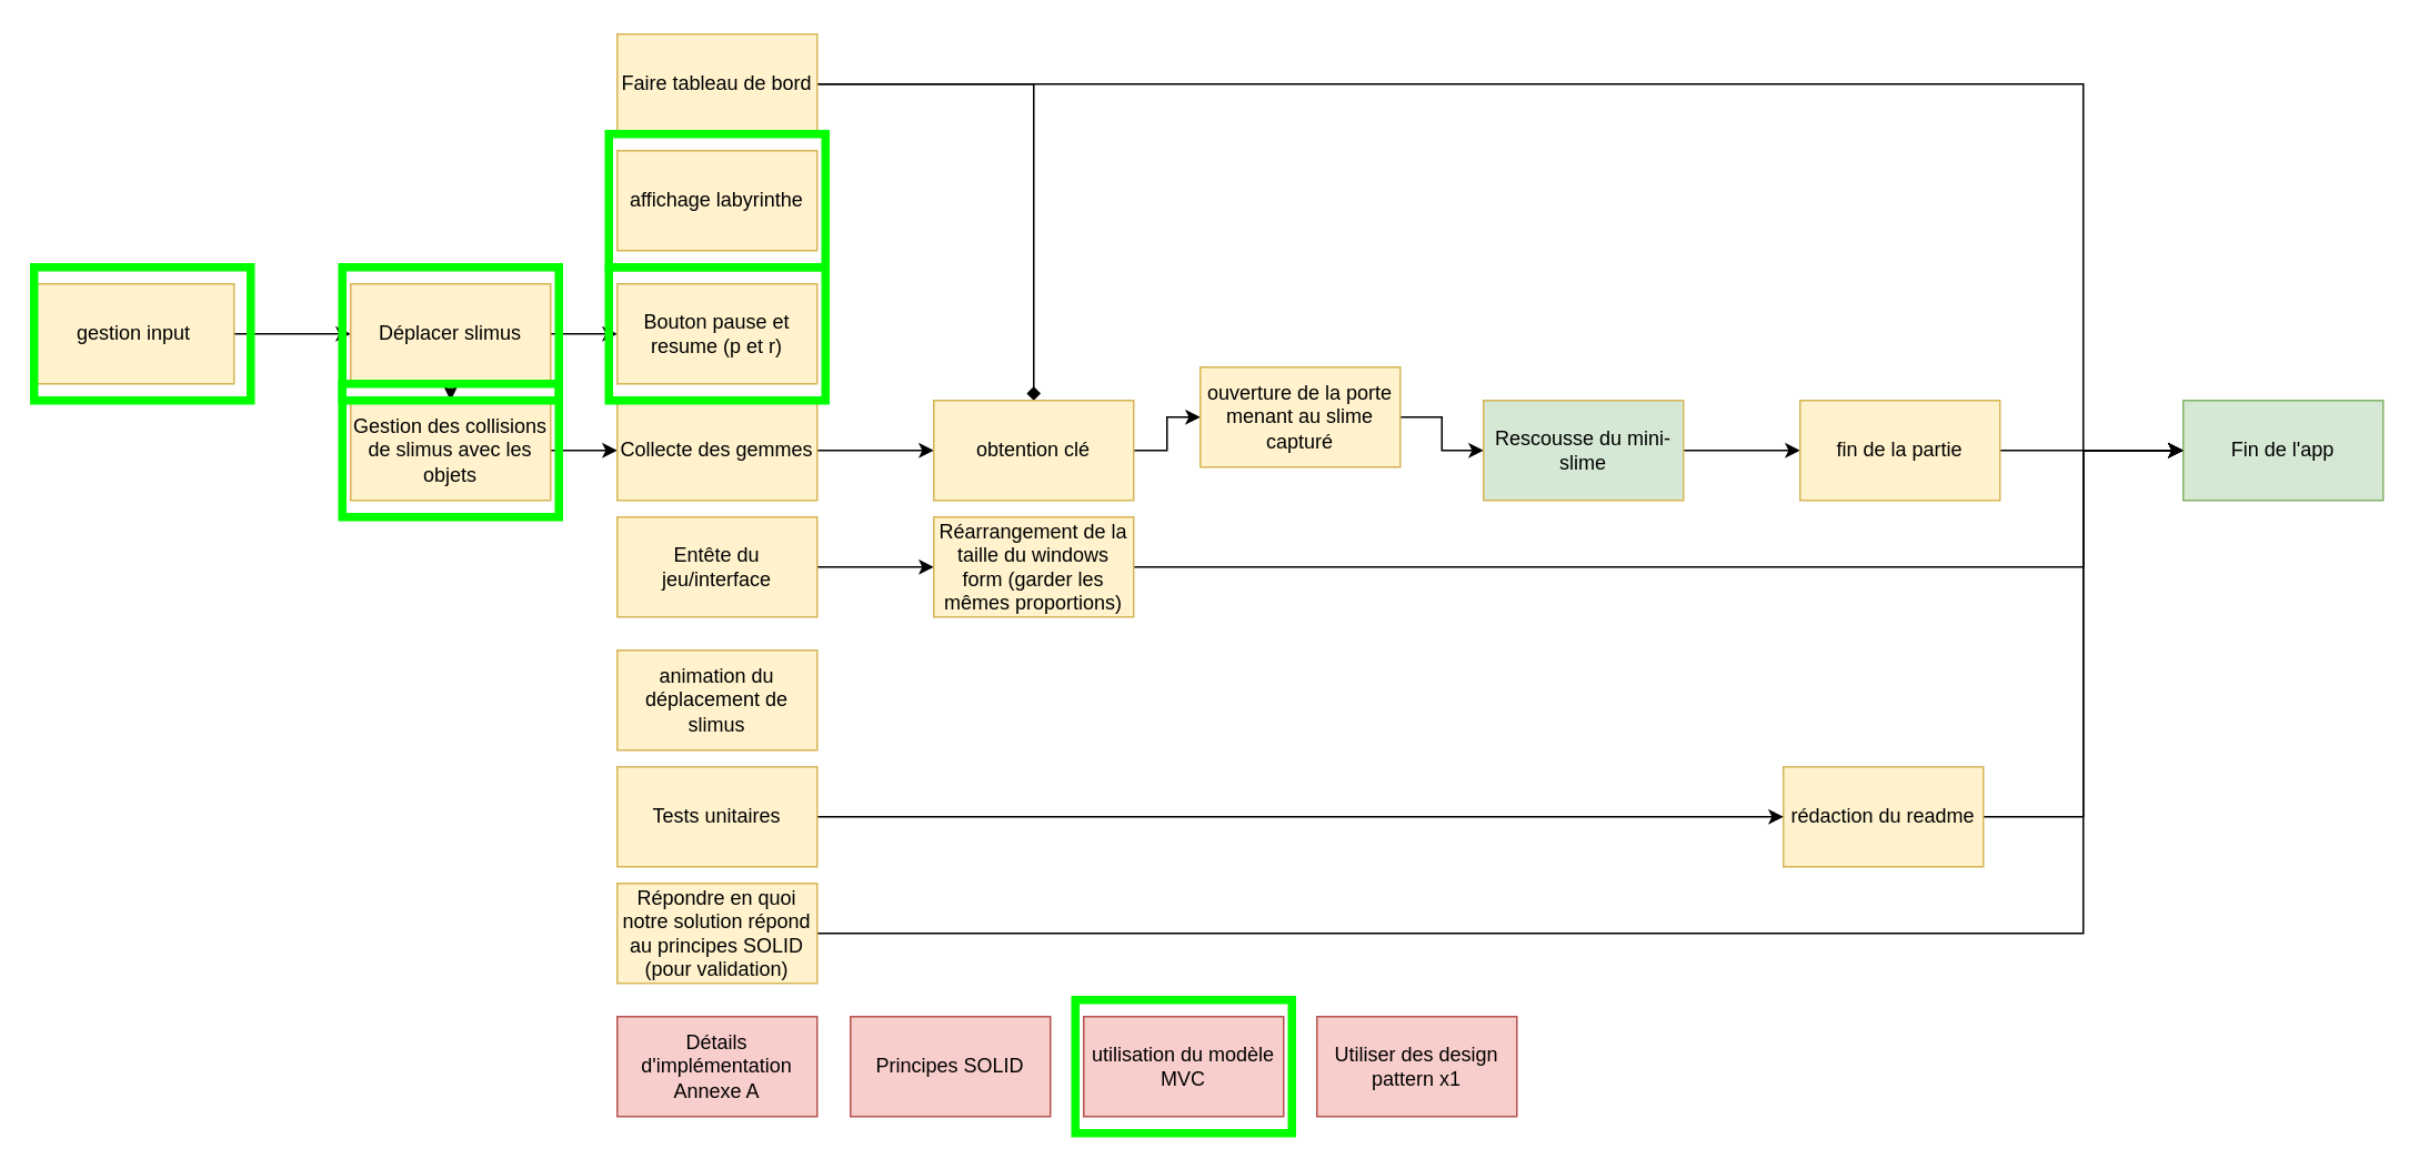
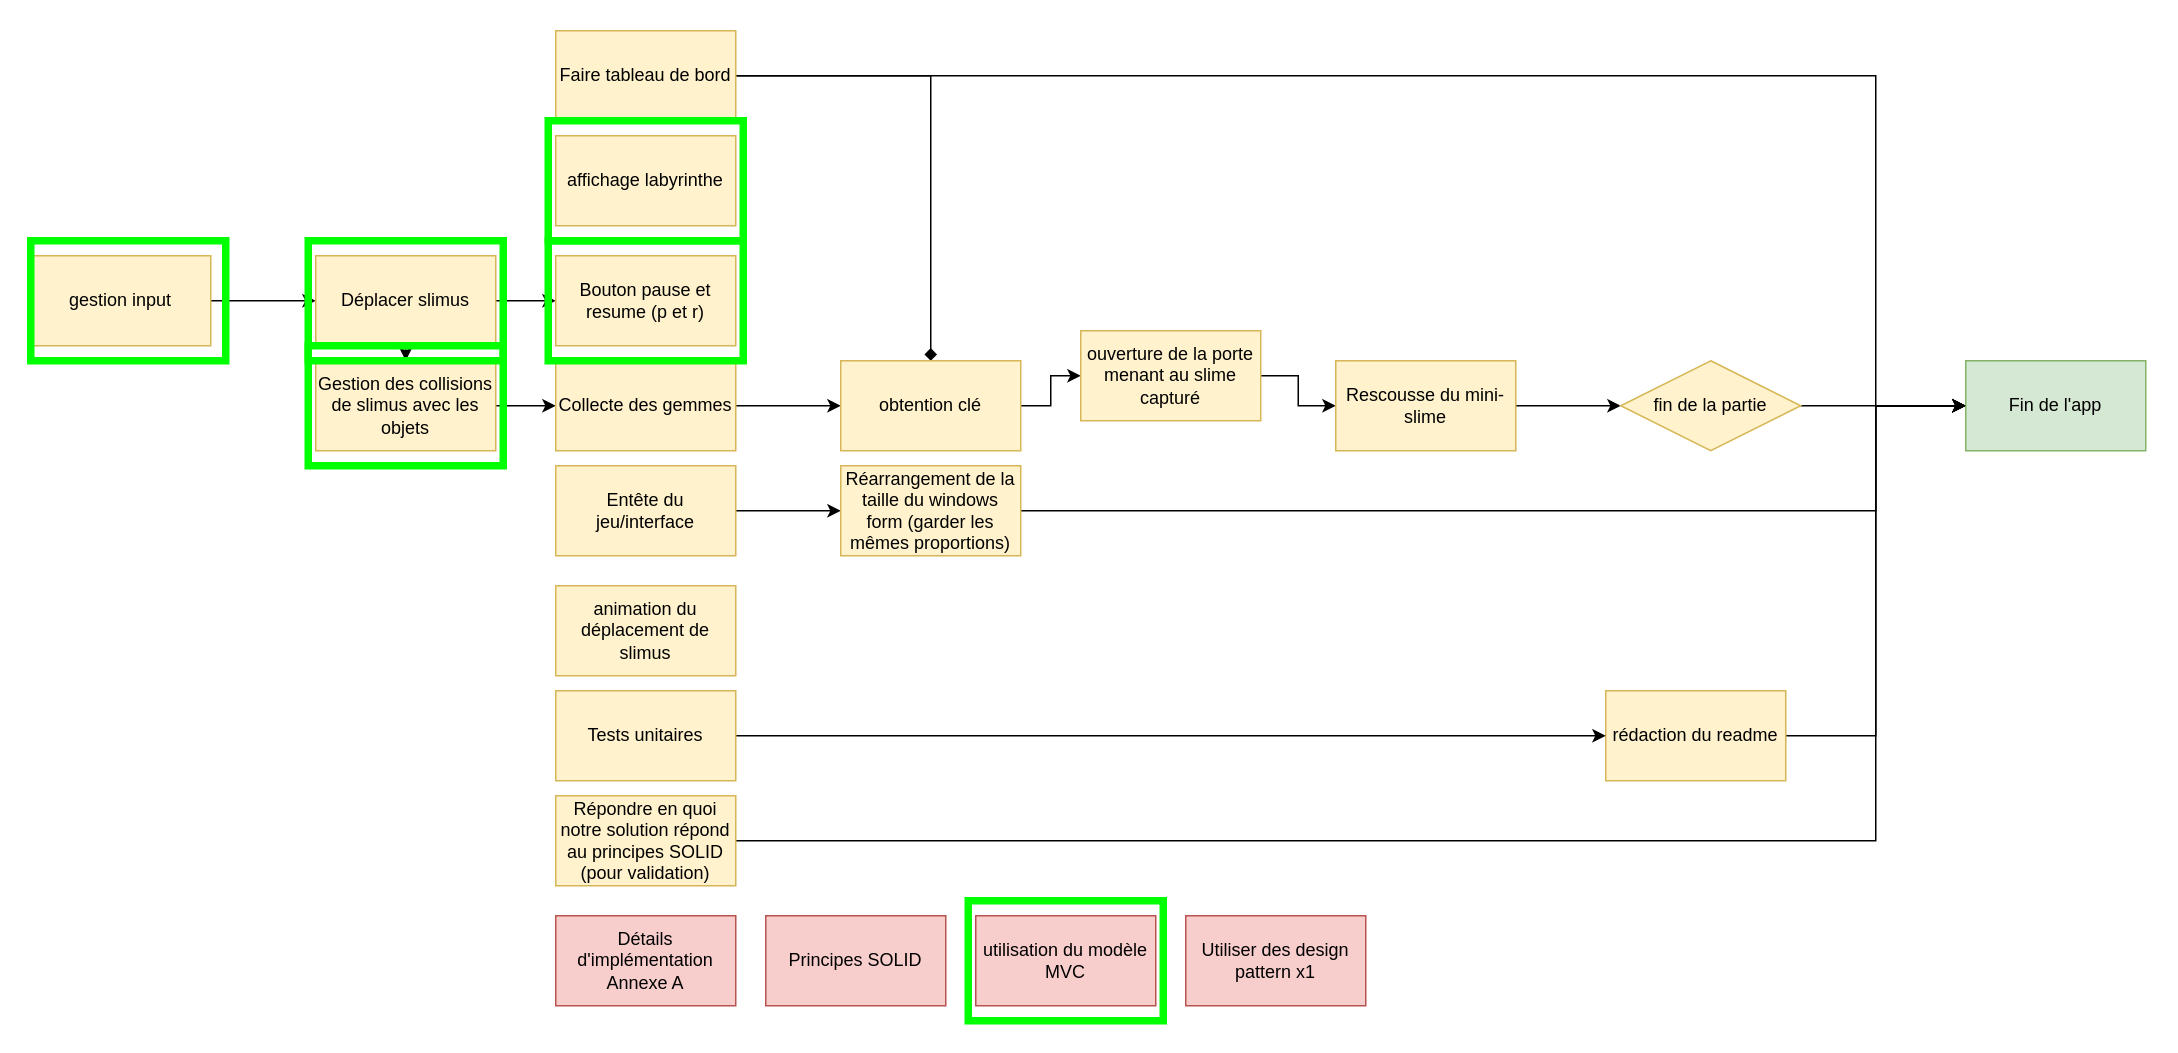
  <mxCell id="0" />
  <mxCell id="1" parent="0" />
  <mxCell id="2" value="affichage labyrinthe" style="rounded=0;whiteSpace=wrap;html=1;fillColor=#fff2cc;strokeColor=#d6b656;" parent="1" vertex="1"><mxGeometry x="370" y="90" width="120" height="60" as="geometry" /></mxCell>
  <mxCell id="3" style="edgeStyle=orthogonalEdgeStyle;rounded=0;orthogonalLoop=1;jettySize=auto;html=1;exitX=1;exitY=0.5;exitDx=0;exitDy=0;" parent="1" source="4" target="10" edge="1"><mxGeometry relative="1" as="geometry" /></mxCell>
  <mxCell id="4" value="gestion input" style="rounded=0;whiteSpace=wrap;html=1;fillColor=#fff2cc;strokeColor=#d6b656;" parent="1" vertex="1"><mxGeometry x="20" y="170" width="120" height="60" as="geometry" /></mxCell>
  <mxCell id="5" style="edgeStyle=orthogonalEdgeStyle;rounded=0;orthogonalLoop=1;jettySize=auto;html=1;exitX=1;exitY=0.5;exitDx=0;exitDy=0;entryX=0;entryY=0.5;entryDx=0;entryDy=0;" parent="1" source="7" target="28" edge="1"><mxGeometry relative="1" as="geometry"><Array as="points"><mxPoint x="1250" y="50" /><mxPoint x="1250" y="270" /></Array></mxGeometry></mxCell>
  <mxCell id="6" style="edgeStyle=orthogonalEdgeStyle;rounded=0;orthogonalLoop=1;jettySize=auto;html=1;exitX=1;exitY=0.5;exitDx=0;exitDy=0;endArrow=diamond;" edge="1" parent="1" source="7" target="19"><mxGeometry relative="1" as="geometry" /></mxCell>
  <mxCell id="7" value="Faire tableau de bord" style="rounded=0;whiteSpace=wrap;html=1;fillColor=#fff2cc;strokeColor=#d6b656;" parent="1" vertex="1"><mxGeometry x="370" y="20" width="120" height="60" as="geometry" /></mxCell>
  <mxCell id="8" style="edgeStyle=orthogonalEdgeStyle;rounded=0;orthogonalLoop=1;jettySize=auto;html=1;exitX=1;exitY=0.5;exitDx=0;exitDy=0;entryX=0;entryY=0.5;entryDx=0;entryDy=0;" parent="1" source="10" target="39" edge="1"><mxGeometry relative="1" as="geometry" /></mxCell>
  <mxCell id="9" style="edgeStyle=orthogonalEdgeStyle;rounded=0;orthogonalLoop=1;jettySize=auto;html=1;exitX=0.5;exitY=1;exitDx=0;exitDy=0;entryX=0.5;entryY=0;entryDx=0;entryDy=0;" edge="1" parent="1" source="10" target="12"><mxGeometry relative="1" as="geometry" /></mxCell>
  <mxCell id="10" value="Déplacer slimus" style="rounded=0;whiteSpace=wrap;html=1;fillColor=#fff2cc;strokeColor=#d6b656;" parent="1" vertex="1"><mxGeometry y="170" width="120" height="60" as="geometry" x="210" /></mxCell>
  <mxCell id="11" style="edgeStyle=orthogonalEdgeStyle;rounded=0;orthogonalLoop=1;jettySize=auto;html=1;exitX=1;exitY=0.5;exitDx=0;exitDy=0;entryX=0;entryY=0.5;entryDx=0;entryDy=0;" edge="1" parent="1" source="12" target="14"><mxGeometry relative="1" as="geometry" /></mxCell>
  <mxCell id="12" value="Gestion des collisions de slimus avec les objets" style="rounded=0;whiteSpace=wrap;html=1;fillColor=#fff2cc;strokeColor=#d6b656;" parent="1" vertex="1"><mxGeometry y="240" width="120" height="60" as="geometry" x="210" /></mxCell>
  <mxCell id="13" style="edgeStyle=orthogonalEdgeStyle;rounded=0;orthogonalLoop=1;jettySize=auto;html=1;exitX=1;exitY=0.5;exitDx=0;exitDy=0;entryX=0;entryY=0.5;entryDx=0;entryDy=0;" parent="1" source="14" target="19" edge="1"><mxGeometry relative="1" as="geometry" /></mxCell>
  <mxCell id="14" value="Collecte des gemmes" style="rounded=0;whiteSpace=wrap;html=1;fillColor=#fff2cc;strokeColor=#d6b656;" parent="1" vertex="1"><mxGeometry x="370" y="240" width="120" height="60" as="geometry" /></mxCell>
  <mxCell id="15" style="edgeStyle=orthogonalEdgeStyle;rounded=0;orthogonalLoop=1;jettySize=auto;html=1;exitX=1;exitY=0.5;exitDx=0;exitDy=0;entryX=0;entryY=0.5;entryDx=0;entryDy=0;" parent="1" source="16" target="27" edge="1"><mxGeometry relative="1" as="geometry" /></mxCell>
  <mxCell id="16" value="Entête du jeu/interface" style="rounded=0;whiteSpace=wrap;html=1;fillColor=#fff2cc;strokeColor=#d6b656;" parent="1" vertex="1"><mxGeometry x="370" y="310" width="120" height="60" as="geometry" /></mxCell>
  <mxCell id="17" value="animation du déplacement de slimus" style="rounded=0;whiteSpace=wrap;html=1;fillColor=#fff2cc;strokeColor=#d6b656;" parent="1" vertex="1"><mxGeometry x="370" y="390" width="120" height="60" as="geometry" /></mxCell>
  <mxCell id="18" style="edgeStyle=orthogonalEdgeStyle;rounded=0;orthogonalLoop=1;jettySize=auto;html=1;exitX=1;exitY=0.5;exitDx=0;exitDy=0;entryX=0;entryY=0.5;entryDx=0;entryDy=0;" parent="1" source="19" target="21" edge="1"><mxGeometry relative="1" as="geometry" /></mxCell>
  <mxCell id="19" value="obtention clé" style="rounded=0;whiteSpace=wrap;html=1;fillColor=#fff2cc;strokeColor=#d6b656;" parent="1" vertex="1"><mxGeometry x="560" y="240" width="120" height="60" as="geometry" /></mxCell>
  <mxCell id="20" style="edgeStyle=orthogonalEdgeStyle;rounded=0;orthogonalLoop=1;jettySize=auto;html=1;exitX=1;exitY=0.5;exitDx=0;exitDy=0;entryX=0;entryY=0.5;entryDx=0;entryDy=0;" parent="1" source="21" target="23" edge="1"><mxGeometry relative="1" as="geometry" /></mxCell>
  <mxCell id="21" value="ouverture de la porte menant au slime capturé" style="rounded=0;whiteSpace=wrap;html=1;fillColor=#fff2cc;strokeColor=#d6b656;" parent="1" vertex="1"><mxGeometry x="720" y="220" width="120" height="60" as="geometry" /></mxCell>
  <mxCell id="22" style="edgeStyle=orthogonalEdgeStyle;rounded=0;orthogonalLoop=1;jettySize=auto;html=1;exitX=1;exitY=0.5;exitDx=0;exitDy=0;entryX=0;entryY=0.5;entryDx=0;entryDy=0;" parent="1" source="23" target="25" edge="1"><mxGeometry relative="1" as="geometry" /></mxCell>
- <mxCell id="23" value="Rescousse du mini-slime" style="rounded=0;whiteSpace=wrap;html=1;fillColor=#d5e8d4;strokeColor=#d6b656;" parent="1" vertex="1"><mxGeometry x="890" y="240" width="120" height="60" as="geometry" /></mxCell>
+ <mxCell id="23" value="Rescousse du mini-slime" style="rounded=0;whiteSpace=wrap;html=1;fillColor=#fff2cc;strokeColor=#d6b656;" parent="1" vertex="1"><mxGeometry x="890" y="240" width="120" height="60" as="geometry" /></mxCell>
  <mxCell id="24" style="edgeStyle=orthogonalEdgeStyle;rounded=0;orthogonalLoop=1;jettySize=auto;html=1;exitX=1;exitY=0.5;exitDx=0;exitDy=0;entryX=0;entryY=0.5;entryDx=0;entryDy=0;" parent="1" source="25" target="28" edge="1"><mxGeometry relative="1" as="geometry" /></mxCell>
- <mxCell id="25" value="fin de la partie" style="rounded=0;whiteSpace=wrap;html=1;fillColor=#fff2cc;strokeColor=#d6b656;" parent="1" vertex="1"><mxGeometry x="1080" y="240" width="120" height="60" as="geometry" /></mxCell>
+ <mxCell id="25" value="fin de la partie" style="rhombus;whiteSpace=wrap;html=1;fillColor=#fff2cc;strokeColor=#d6b656;" parent="1" vertex="1"><mxGeometry x="1080" y="240" width="120" height="60" as="geometry" /></mxCell>
  <mxCell id="26" style="edgeStyle=orthogonalEdgeStyle;rounded=0;orthogonalLoop=1;jettySize=auto;html=1;exitX=1;exitY=0.5;exitDx=0;exitDy=0;entryX=0;entryY=0.5;entryDx=0;entryDy=0;" parent="1" source="27" target="28" edge="1"><mxGeometry relative="1" as="geometry"><Array as="points"><mxPoint x="1250" y="340" /><mxPoint x="1250" y="270" /></Array></mxGeometry></mxCell>
  <mxCell id="27" value="Réarrangement de la taille du windows form (garder les mêmes proportions)" style="rounded=0;whiteSpace=wrap;html=1;fillColor=#fff2cc;strokeColor=#d6b656;" parent="1" vertex="1"><mxGeometry x="560" y="310" width="120" height="60" as="geometry" /></mxCell>
  <mxCell id="28" value="Fin de l'app" style="rounded=0;whiteSpace=wrap;html=1;fillColor=#d5e8d4;strokeColor=#82b366;" parent="1" vertex="1"><mxGeometry x="1310" y="240" width="120" height="60" as="geometry" /></mxCell>
  <mxCell id="29" style="edgeStyle=orthogonalEdgeStyle;rounded=0;orthogonalLoop=1;jettySize=auto;html=1;exitX=1;exitY=0.5;exitDx=0;exitDy=0;entryX=0;entryY=0.5;entryDx=0;entryDy=0;" parent="1" source="30" target="28" edge="1"><mxGeometry relative="1" as="geometry" /></mxCell>
  <mxCell id="30" value="rédaction du readme" style="rounded=0;whiteSpace=wrap;html=1;fillColor=#fff2cc;strokeColor=#d6b656;" parent="1" vertex="1"><mxGeometry x="1070" y="460" width="120" height="60" as="geometry" /></mxCell>
  <mxCell id="31" style="edgeStyle=orthogonalEdgeStyle;rounded=0;orthogonalLoop=1;jettySize=auto;html=1;exitX=1;exitY=0.5;exitDx=0;exitDy=0;entryX=0;entryY=0.5;entryDx=0;entryDy=0;" parent="1" source="32" target="30" edge="1"><mxGeometry relative="1" as="geometry" /></mxCell>
  <mxCell id="32" value="Tests unitaires" style="rounded=0;whiteSpace=wrap;html=1;fillColor=#fff2cc;strokeColor=#d6b656;" parent="1" vertex="1"><mxGeometry x="370" y="460" width="120" height="60" as="geometry" /></mxCell>
  <mxCell id="33" style="edgeStyle=orthogonalEdgeStyle;rounded=0;orthogonalLoop=1;jettySize=auto;html=1;exitX=1;exitY=0.5;exitDx=0;exitDy=0;entryX=0;entryY=0.5;entryDx=0;entryDy=0;" parent="1" source="34" target="28" edge="1"><mxGeometry relative="1" as="geometry"><Array as="points"><mxPoint x="1250" y="560" /><mxPoint x="1250" y="270" /></Array></mxGeometry></mxCell>
  <mxCell id="34" value="Répondre en quoi notre solution répond au principes SOLID (pour validation)" style="rounded=0;whiteSpace=wrap;html=1;fillColor=#fff2cc;strokeColor=#d6b656;" parent="1" vertex="1"><mxGeometry x="370" y="530" width="120" height="60" as="geometry" /></mxCell>
  <mxCell id="35" value="Détails d'implémentation Annexe A" style="rounded=0;whiteSpace=wrap;html=1;fillColor=#f8cecc;strokeColor=#b85450;" parent="1" vertex="1"><mxGeometry x="370" y="610" width="120" height="60" as="geometry" /></mxCell>
  <mxCell id="36" value="Principes SOLID" style="rounded=0;whiteSpace=wrap;html=1;fillColor=#f8cecc;strokeColor=#b85450;" parent="1" vertex="1"><mxGeometry x="510" y="610" width="120" height="60" as="geometry" /></mxCell>
  <mxCell id="37" value="utilisation du modèle MVC" style="rounded=0;whiteSpace=wrap;html=1;fillColor=#f8cecc;strokeColor=#b85450;" parent="1" vertex="1"><mxGeometry x="650" y="610" width="120" height="60" as="geometry" /></mxCell>
  <mxCell id="38" value="Utiliser des design pattern x1" style="rounded=0;whiteSpace=wrap;html=1;fillColor=#f8cecc;strokeColor=#b85450;" parent="1" vertex="1"><mxGeometry x="790" y="610" width="120" height="60" as="geometry" /></mxCell>
  <mxCell id="39" value="Bouton pause et resume (p et r)" style="rounded=0;whiteSpace=wrap;html=1;fillColor=#fff2cc;strokeColor=#d6b656;" parent="1" vertex="1"><mxGeometry x="370" y="170" width="120" height="60" as="geometry" /></mxCell>
  <mxCell id="40" value="" style="rounded=0;whiteSpace=wrap;html=1;fillColor=none;strokeColor=#00FF00;strokeWidth=5;" vertex="1" parent="1"><mxGeometry x="20" y="160" width="130" height="80" as="geometry" /></mxCell>
  <mxCell id="41" value="" style="rounded=0;whiteSpace=wrap;html=1;fillColor=none;strokeColor=#00FF00;strokeWidth=5;" vertex="1" parent="1"><mxGeometry x="205" y="160" width="130" height="80" as="geometry" /></mxCell>
  <mxCell id="42" value="" style="rounded=0;whiteSpace=wrap;html=1;fillColor=none;strokeColor=#00FF00;strokeWidth=5;" vertex="1" parent="1"><mxGeometry x="365" y="160" width="130" height="80" as="geometry" /></mxCell>
  <mxCell id="43" value="" style="rounded=0;whiteSpace=wrap;html=1;fillColor=none;strokeColor=#00FF00;strokeWidth=5;" vertex="1" parent="1"><mxGeometry x="365" y="80" width="130" height="80" as="geometry" /></mxCell>
  <mxCell id="44" value="" style="rounded=0;whiteSpace=wrap;html=1;fillColor=none;strokeColor=#00FF00;strokeWidth=5;" vertex="1" parent="1"><mxGeometry x="205" y="230" width="130" height="80" as="geometry" /></mxCell>
  <mxCell id="45" value="" style="rounded=0;whiteSpace=wrap;html=1;fillColor=none;strokeColor=#00FF00;strokeWidth=5;" vertex="1" parent="1"><mxGeometry x="645" y="600" width="130" height="80" as="geometry" /></mxCell>
